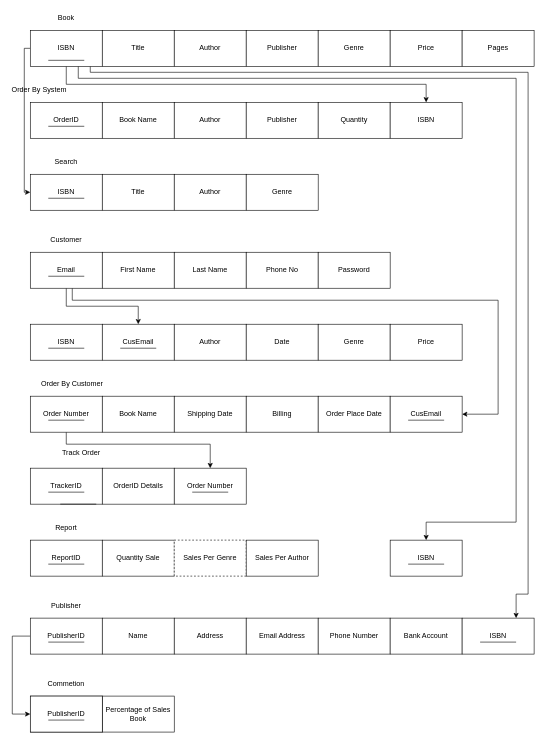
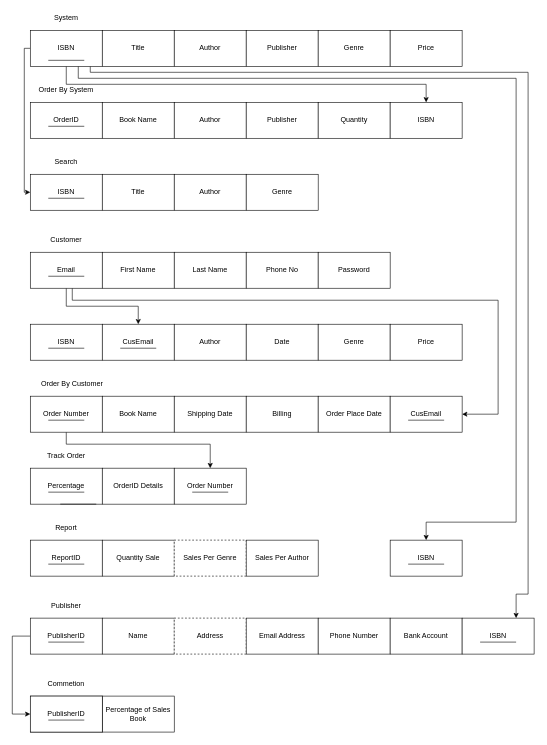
  <mxCell id="0" />
  <mxCell id="1" parent="0" />
  <mxCell id="2" style="edgeStyle=orthogonalEdgeStyle;rounded=0;orthogonalLoop=1;jettySize=auto;html=1;" edge="1" parent="1" source="6" target="19"><mxGeometry relative="1" as="geometry"><Array as="points"><mxPoint x="110" y="140" /><mxPoint x="710" y="140" /></Array></mxGeometry></mxCell>
  <mxCell id="3" style="edgeStyle=orthogonalEdgeStyle;rounded=0;orthogonalLoop=1;jettySize=auto;html=1;entryX=0;entryY=0.5;entryDx=0;entryDy=0;" edge="1" parent="1" source="6" target="21"><mxGeometry relative="1" as="geometry"><Array as="points"><mxPoint x="40" y="80" /><mxPoint x="40" y="320" /></Array></mxGeometry></mxCell>
  <mxCell id="4" style="edgeStyle=orthogonalEdgeStyle;rounded=0;orthogonalLoop=1;jettySize=auto;html=1;entryX=0.5;entryY=0;entryDx=0;entryDy=0;" edge="1" parent="1" source="6" target="56"><mxGeometry relative="1" as="geometry"><Array as="points"><mxPoint x="130" y="130" /><mxPoint x="860" y="130" /><mxPoint x="860" y="870" /><mxPoint x="710" y="870" /></Array></mxGeometry></mxCell>
  <mxCell id="5" style="edgeStyle=orthogonalEdgeStyle;rounded=0;orthogonalLoop=1;jettySize=auto;html=1;entryX=0.75;entryY=0;entryDx=0;entryDy=0;" edge="1" parent="1" source="6" target="67"><mxGeometry relative="1" as="geometry"><Array as="points"><mxPoint x="150" y="120" /><mxPoint x="880" y="120" /><mxPoint x="880" y="990" /><mxPoint x="860" y="990" /></Array></mxGeometry></mxCell>
  <mxCell id="6" value="ISBN" style="rounded=0;whiteSpace=wrap;html=1;" vertex="1" parent="1"><mxGeometry x="50" y="50" width="120" height="60" as="geometry" /></mxCell>
  <mxCell id="7" value="Title" style="rounded=0;whiteSpace=wrap;html=1;" vertex="1" parent="1"><mxGeometry x="170" y="50" width="120" height="60" as="geometry" /></mxCell>
  <mxCell id="8" value="Author" style="rounded=0;whiteSpace=wrap;html=1;" vertex="1" parent="1"><mxGeometry x="290" y="50" width="120" height="60" as="geometry" /></mxCell>
  <mxCell id="9" value="Publisher" style="rounded=0;whiteSpace=wrap;html=1;" vertex="1" parent="1"><mxGeometry x="410" y="50" width="120" height="60" as="geometry" /></mxCell>
  <mxCell id="10" value="Genre" style="rounded=0;whiteSpace=wrap;html=1;" vertex="1" parent="1"><mxGeometry x="530" y="50" width="120" height="60" as="geometry" /></mxCell>
  <mxCell id="11" value="Price" style="rounded=0;whiteSpace=wrap;html=1;" vertex="1" parent="1"><mxGeometry x="650" y="50" width="120" height="60" as="geometry" /></mxCell>
- <mxCell id="12" value="Pages" style="rounded=0;whiteSpace=wrap;html=1;" vertex="1" parent="1"><mxGeometry x="770" y="50" width="120" height="60" as="geometry" /></mxCell>
- <mxCell id="13" value="Book" style="text;html=1;strokeColor=none;fillColor=none;align=center;verticalAlign=middle;whiteSpace=wrap;rounded=0;" vertex="1" parent="1"><mxGeometry x="60" y="20" width="100" height="20" as="geometry" /></mxCell>
+ <mxCell id="13" value="System" style="text;html=1;strokeColor=none;fillColor=none;align=center;verticalAlign=middle;whiteSpace=wrap;rounded=0;" vertex="1" parent="1"><mxGeometry x="60" y="20" width="100" height="20" as="geometry" /></mxCell>
  <mxCell id="14" value="OrderID" style="rounded=0;whiteSpace=wrap;html=1;" vertex="1" parent="1"><mxGeometry x="50" y="170" width="120" height="60" as="geometry" /></mxCell>
  <mxCell id="15" value="Book Name" style="rounded=0;whiteSpace=wrap;html=1;" vertex="1" parent="1"><mxGeometry x="170" y="170" width="120" height="60" as="geometry" /></mxCell>
  <mxCell id="16" value="Author" style="rounded=0;whiteSpace=wrap;html=1;" vertex="1" parent="1"><mxGeometry x="290" y="170" width="120" height="60" as="geometry" /></mxCell>
  <mxCell id="17" value="Publisher" style="rounded=0;whiteSpace=wrap;html=1;" vertex="1" parent="1"><mxGeometry x="410" y="170" width="120" height="60" as="geometry" /></mxCell>
  <mxCell id="18" value="Quantity" style="rounded=0;whiteSpace=wrap;html=1;" vertex="1" parent="1"><mxGeometry x="530" y="170" width="120" height="60" as="geometry" /></mxCell>
  <mxCell id="19" value="ISBN" style="rounded=0;whiteSpace=wrap;html=1;" vertex="1" parent="1"><mxGeometry x="650" y="170" width="120" height="60" as="geometry" /></mxCell>
- <mxCell id="20" value="Order By System" style="text;html=1;strokeColor=none;fillColor=none;align=center;verticalAlign=middle;whiteSpace=wrap;rounded=0;" vertex="1" parent="1"><mxGeometry x="15" y="140" width="100" height="20" as="geometry" /></mxCell>
+ <mxCell id="20" value="Order By System" style="text;html=1;strokeColor=none;fillColor=none;align=center;verticalAlign=middle;whiteSpace=wrap;rounded=0;" vertex="1" parent="1"><mxGeometry x="60" y="140" width="100" height="20" as="geometry" /></mxCell>
  <mxCell id="21" value="ISBN" style="rounded=0;whiteSpace=wrap;html=1;" vertex="1" parent="1"><mxGeometry x="50" y="290" width="120" height="60" as="geometry" /></mxCell>
  <mxCell id="22" value="Title" style="rounded=0;whiteSpace=wrap;html=1;" vertex="1" parent="1"><mxGeometry x="170" y="290" width="120" height="60" as="geometry" /></mxCell>
  <mxCell id="23" value="Author" style="rounded=0;whiteSpace=wrap;html=1;" vertex="1" parent="1"><mxGeometry x="290" y="290" width="120" height="60" as="geometry" /></mxCell>
  <mxCell id="24" value="Genre" style="rounded=0;whiteSpace=wrap;html=1;" vertex="1" parent="1"><mxGeometry x="410" y="290" width="120" height="60" as="geometry" /></mxCell>
  <mxCell id="25" value="Search" style="text;html=1;strokeColor=none;fillColor=none;align=center;verticalAlign=middle;whiteSpace=wrap;rounded=0;" vertex="1" parent="1"><mxGeometry x="60" y="260" width="100" height="20" as="geometry" /></mxCell>
  <mxCell id="26" style="edgeStyle=orthogonalEdgeStyle;rounded=0;orthogonalLoop=1;jettySize=auto;html=1;" edge="1" parent="1" source="28" target="35"><mxGeometry relative="1" as="geometry" /></mxCell>
  <mxCell id="27" style="edgeStyle=orthogonalEdgeStyle;rounded=0;orthogonalLoop=1;jettySize=auto;html=1;entryX=1;entryY=0.5;entryDx=0;entryDy=0;" edge="1" parent="1" source="28" target="46"><mxGeometry relative="1" as="geometry"><Array as="points"><mxPoint x="120" y="500" /><mxPoint x="830" y="500" /><mxPoint x="830" y="690" /></Array></mxGeometry></mxCell>
  <mxCell id="28" value="Email" style="rounded=0;whiteSpace=wrap;html=1;" vertex="1" parent="1"><mxGeometry x="50" y="420" width="120" height="60" as="geometry" /></mxCell>
  <mxCell id="29" value="First Name" style="rounded=0;whiteSpace=wrap;html=1;" vertex="1" parent="1"><mxGeometry x="170" y="420" width="120" height="60" as="geometry" /></mxCell>
  <mxCell id="30" value="Last Name" style="rounded=0;whiteSpace=wrap;html=1;" vertex="1" parent="1"><mxGeometry x="290" y="420" width="120" height="60" as="geometry" /></mxCell>
  <mxCell id="31" value="Phone No" style="rounded=0;whiteSpace=wrap;html=1;" vertex="1" parent="1"><mxGeometry x="410" y="420" width="120" height="60" as="geometry" /></mxCell>
  <mxCell id="32" value="Password" style="rounded=0;whiteSpace=wrap;html=1;" vertex="1" parent="1"><mxGeometry x="530" y="420" width="120" height="60" as="geometry" /></mxCell>
  <mxCell id="33" value="Customer" style="text;html=1;strokeColor=none;fillColor=none;align=center;verticalAlign=middle;whiteSpace=wrap;rounded=0;" vertex="1" parent="1"><mxGeometry x="60" y="390" width="100" height="20" as="geometry" /></mxCell>
  <mxCell id="34" value="ISBN" style="rounded=0;whiteSpace=wrap;html=1;" vertex="1" parent="1"><mxGeometry x="50" y="540" width="120" height="60" as="geometry" /></mxCell>
  <mxCell id="35" value="CusEmail" style="rounded=0;whiteSpace=wrap;html=1;" vertex="1" parent="1"><mxGeometry x="170" y="540" width="120" height="60" as="geometry" /></mxCell>
  <mxCell id="36" value="Author" style="rounded=0;whiteSpace=wrap;html=1;" vertex="1" parent="1"><mxGeometry x="290" y="540" width="120" height="60" as="geometry" /></mxCell>
  <mxCell id="37" value="Date" style="rounded=0;whiteSpace=wrap;html=1;" vertex="1" parent="1"><mxGeometry x="410" y="540" width="120" height="60" as="geometry" /></mxCell>
  <mxCell id="38" value="Genre" style="rounded=0;whiteSpace=wrap;html=1;" vertex="1" parent="1"><mxGeometry x="530" y="540" width="120" height="60" as="geometry" /></mxCell>
  <mxCell id="39" value="Price" style="rounded=0;whiteSpace=wrap;html=1;" vertex="1" parent="1"><mxGeometry x="650" y="540" width="120" height="60" as="geometry" /></mxCell>
  <mxCell id="40" style="edgeStyle=orthogonalEdgeStyle;rounded=0;orthogonalLoop=1;jettySize=auto;html=1;" edge="1" parent="1" source="41" target="50"><mxGeometry relative="1" as="geometry"><Array as="points"><mxPoint x="110" y="740" /><mxPoint x="350" y="740" /></Array></mxGeometry></mxCell>
  <mxCell id="41" value="Order Number" style="rounded=0;whiteSpace=wrap;html=1;" vertex="1" parent="1"><mxGeometry x="50" y="660" width="120" height="60" as="geometry" /></mxCell>
  <mxCell id="42" value="Book Name" style="rounded=0;whiteSpace=wrap;html=1;" vertex="1" parent="1"><mxGeometry x="170" y="660" width="120" height="60" as="geometry" /></mxCell>
  <mxCell id="43" value="Shipping Date" style="rounded=0;whiteSpace=wrap;html=1;" vertex="1" parent="1"><mxGeometry x="290" y="660" width="120" height="60" as="geometry" /></mxCell>
  <mxCell id="44" value="Billing" style="rounded=0;whiteSpace=wrap;html=1;" vertex="1" parent="1"><mxGeometry x="410" y="660" width="120" height="60" as="geometry" /></mxCell>
  <mxCell id="45" value="Order Place Date" style="rounded=0;whiteSpace=wrap;html=1;" vertex="1" parent="1"><mxGeometry x="530" y="660" width="120" height="60" as="geometry" /></mxCell>
  <mxCell id="46" value="CusEmail" style="rounded=0;whiteSpace=wrap;html=1;" vertex="1" parent="1"><mxGeometry x="650" y="660" width="120" height="60" as="geometry" /></mxCell>
  <mxCell id="47" value="Order By Customer" style="text;html=1;strokeColor=none;fillColor=none;align=center;verticalAlign=middle;whiteSpace=wrap;rounded=0;" vertex="1" parent="1"><mxGeometry x="60" y="630" width="120" height="20" as="geometry" /></mxCell>
- <mxCell id="48" value="TrackerID" style="rounded=0;whiteSpace=wrap;html=1;" vertex="1" parent="1"><mxGeometry x="50" y="780" width="120" height="60" as="geometry" /></mxCell>
+ <mxCell id="48" value="Percentage" style="rounded=0;whiteSpace=wrap;html=1;" vertex="1" parent="1"><mxGeometry x="50" y="780" width="120" height="60" as="geometry" /></mxCell>
  <mxCell id="49" value="OrderID Details" style="rounded=0;whiteSpace=wrap;html=1;" vertex="1" parent="1"><mxGeometry x="170" y="780" width="120" height="60" as="geometry" /></mxCell>
  <mxCell id="50" value="Order Number" style="rounded=0;whiteSpace=wrap;html=1;" vertex="1" parent="1"><mxGeometry x="290" y="780" width="120" height="60" as="geometry" /></mxCell>
- <mxCell id="51" value="Track Order" style="text;html=1;strokeColor=none;fillColor=none;align=center;verticalAlign=middle;whiteSpace=wrap;rounded=0;" vertex="1" parent="1"><mxGeometry x="85" y="745" width="100" height="20" as="geometry" /></mxCell>
+ <mxCell id="51" value="Track Order" style="text;html=1;strokeColor=none;fillColor=none;align=center;verticalAlign=middle;whiteSpace=wrap;rounded=0;" vertex="1" parent="1"><mxGeometry x="60" y="750" width="100" height="20" as="geometry" /></mxCell>
  <mxCell id="52" value="ReportID" style="rounded=0;whiteSpace=wrap;html=1;" vertex="1" parent="1"><mxGeometry x="50" y="900" width="120" height="60" as="geometry" /></mxCell>
  <mxCell id="53" value="Quantity Sale" style="rounded=0;whiteSpace=wrap;html=1;" vertex="1" parent="1"><mxGeometry x="170" y="900" width="120" height="60" as="geometry" /></mxCell>
  <mxCell id="54" value="Sales Per Genre" style="rounded=0;whiteSpace=wrap;html=1;dashed=1;" vertex="1" parent="1"><mxGeometry x="290" y="900" width="120" height="60" as="geometry" /></mxCell>
  <mxCell id="55" value="Sales Per Author" style="rounded=0;whiteSpace=wrap;html=1;" vertex="1" parent="1"><mxGeometry x="410" y="900" width="120" height="60" as="geometry" /></mxCell>
  <mxCell id="56" value="ISBN" style="rounded=0;whiteSpace=wrap;html=1;" vertex="1" parent="1"><mxGeometry x="650" y="900" width="120" height="60" as="geometry" /></mxCell>
  <mxCell id="57" value="Report" style="text;html=1;strokeColor=none;fillColor=none;align=center;verticalAlign=middle;whiteSpace=wrap;rounded=0;" vertex="1" parent="1"><mxGeometry x="60" y="870" width="100" height="20" as="geometry" /></mxCell>
  <mxCell id="58" value="" style="endArrow=none;html=1;" edge="1" parent="1"><mxGeometry width="50" height="50" relative="1" as="geometry"><mxPoint x="80" y="100" as="sourcePoint" /><mxPoint x="140" y="100" as="targetPoint" /></mxGeometry></mxCell>
  <mxCell id="59" value="" style="endArrow=none;html=1;" edge="1" parent="1"><mxGeometry width="50" height="50" relative="1" as="geometry"><mxPoint x="80" y="210" as="sourcePoint" /><mxPoint x="140" y="210" as="targetPoint" /></mxGeometry></mxCell>
  <mxCell id="60" style="edgeStyle=orthogonalEdgeStyle;rounded=0;orthogonalLoop=1;jettySize=auto;html=1;" edge="1" parent="1" source="61" target="72"><mxGeometry relative="1" as="geometry"><Array as="points"><mxPoint x="20" y="1060" /><mxPoint x="20" y="1190" /></Array></mxGeometry></mxCell>
  <mxCell id="61" value="PublisherID" style="rounded=0;whiteSpace=wrap;html=1;" vertex="1" parent="1"><mxGeometry x="50" y="1030" width="120" height="60" as="geometry" /></mxCell>
  <mxCell id="62" value="Name" style="rounded=0;whiteSpace=wrap;html=1;" vertex="1" parent="1"><mxGeometry x="170" y="1030" width="120" height="60" as="geometry" /></mxCell>
- <mxCell id="63" value="Address" style="rounded=0;whiteSpace=wrap;html=1;" vertex="1" parent="1"><mxGeometry x="290" y="1030" width="120" height="60" as="geometry" /></mxCell>
+ <mxCell id="63" value="Address" style="rounded=0;whiteSpace=wrap;html=1;dashed=1;" vertex="1" parent="1"><mxGeometry x="290" y="1030" width="120" height="60" as="geometry" /></mxCell>
  <mxCell id="64" value="Email Address" style="rounded=0;whiteSpace=wrap;html=1;" vertex="1" parent="1"><mxGeometry x="410" y="1030" width="120" height="60" as="geometry" /></mxCell>
  <mxCell id="65" value="Phone Number" style="rounded=0;whiteSpace=wrap;html=1;" vertex="1" parent="1"><mxGeometry x="530" y="1030" width="120" height="60" as="geometry" /></mxCell>
  <mxCell id="66" value="Bank Account" style="rounded=0;whiteSpace=wrap;html=1;" vertex="1" parent="1"><mxGeometry x="650" y="1030" width="120" height="60" as="geometry" /></mxCell>
  <mxCell id="67" value="ISBN" style="rounded=0;whiteSpace=wrap;html=1;" vertex="1" parent="1"><mxGeometry x="770" y="1030" width="120" height="60" as="geometry" /></mxCell>
  <mxCell id="68" value="Publisher" style="text;html=1;strokeColor=none;fillColor=none;align=center;verticalAlign=middle;whiteSpace=wrap;rounded=0;" vertex="1" parent="1"><mxGeometry x="60" y="1000" width="100" height="20" as="geometry" /></mxCell>
  <mxCell id="69" value="ISBN" style="rounded=0;whiteSpace=wrap;html=1;" vertex="1" parent="1"><mxGeometry x="50" y="1160" width="120" height="60" as="geometry" /></mxCell>
  <mxCell id="70" value="Percentage of Sales Book" style="rounded=0;whiteSpace=wrap;html=1;" vertex="1" parent="1"><mxGeometry x="170" y="1160" width="120" height="60" as="geometry" /></mxCell>
  <mxCell id="71" value="Commetion" style="text;html=1;strokeColor=none;fillColor=none;align=center;verticalAlign=middle;whiteSpace=wrap;rounded=0;" vertex="1" parent="1"><mxGeometry x="60" y="1130" width="100" height="20" as="geometry" /></mxCell>
  <mxCell id="72" value="PublisherID" style="rounded=0;whiteSpace=wrap;html=1;" vertex="1" parent="1"><mxGeometry x="50" y="1160" width="120" height="60" as="geometry" /></mxCell>
  <mxCell id="73" value="" style="endArrow=none;html=1;" edge="1" parent="1"><mxGeometry width="50" height="50" relative="1" as="geometry"><mxPoint x="80" y="330" as="sourcePoint" /><mxPoint x="140" y="330" as="targetPoint" /></mxGeometry></mxCell>
  <mxCell id="74" value="" style="endArrow=none;html=1;" edge="1" parent="1"><mxGeometry width="50" height="50" relative="1" as="geometry"><mxPoint x="80" y="460" as="sourcePoint" /><mxPoint x="140" y="460" as="targetPoint" /></mxGeometry></mxCell>
  <mxCell id="75" value="" style="endArrow=none;html=1;" edge="1" parent="1"><mxGeometry width="50" height="50" relative="1" as="geometry"><mxPoint x="80" y="580" as="sourcePoint" /><mxPoint x="140" y="580" as="targetPoint" /></mxGeometry></mxCell>
  <mxCell id="76" value="" style="endArrow=none;html=1;" edge="1" parent="1"><mxGeometry width="50" height="50" relative="1" as="geometry"><mxPoint x="200" y="580" as="sourcePoint" /><mxPoint x="260" y="580" as="targetPoint" /></mxGeometry></mxCell>
  <mxCell id="77" value="" style="endArrow=none;html=1;" edge="1" parent="1"><mxGeometry width="50" height="50" relative="1" as="geometry"><mxPoint x="80" y="700" as="sourcePoint" /><mxPoint x="140" y="700" as="targetPoint" /></mxGeometry></mxCell>
  <mxCell id="78" value="" style="endArrow=none;html=1;" edge="1" parent="1"><mxGeometry width="50" height="50" relative="1" as="geometry"><mxPoint x="680" y="700" as="sourcePoint" /><mxPoint x="740" y="700" as="targetPoint" /></mxGeometry></mxCell>
  <mxCell id="79" value="" style="endArrow=none;html=1;" edge="1" parent="1"><mxGeometry width="50" height="50" relative="1" as="geometry"><mxPoint x="80" y="820" as="sourcePoint" /><mxPoint x="140" y="820" as="targetPoint" /></mxGeometry></mxCell>
  <mxCell id="80" value="" style="endArrow=none;html=1;" edge="1" parent="1"><mxGeometry width="50" height="50" relative="1" as="geometry"><mxPoint x="320" y="820" as="sourcePoint" /><mxPoint x="380" y="820" as="targetPoint" /></mxGeometry></mxCell>
  <mxCell id="81" value="" style="endArrow=none;html=1;" edge="1" parent="1"><mxGeometry width="50" height="50" relative="1" as="geometry"><mxPoint x="100" y="840" as="sourcePoint" /><mxPoint x="160" y="840" as="targetPoint" /></mxGeometry></mxCell>
  <mxCell id="82" value="" style="endArrow=none;html=1;" edge="1" parent="1"><mxGeometry width="50" height="50" relative="1" as="geometry"><mxPoint x="80" y="940" as="sourcePoint" /><mxPoint x="140" y="940" as="targetPoint" /></mxGeometry></mxCell>
  <mxCell id="83" value="" style="endArrow=none;html=1;" edge="1" parent="1"><mxGeometry width="50" height="50" relative="1" as="geometry"><mxPoint x="680" y="940" as="sourcePoint" /><mxPoint x="740" y="940" as="targetPoint" /></mxGeometry></mxCell>
  <mxCell id="84" value="" style="endArrow=none;html=1;" edge="1" parent="1"><mxGeometry width="50" height="50" relative="1" as="geometry"><mxPoint x="80" y="1070" as="sourcePoint" /><mxPoint x="140" y="1070" as="targetPoint" /></mxGeometry></mxCell>
  <mxCell id="85" value="" style="endArrow=none;html=1;" edge="1" parent="1"><mxGeometry width="50" height="50" relative="1" as="geometry"><mxPoint x="800" y="1070" as="sourcePoint" /><mxPoint x="860" y="1070" as="targetPoint" /></mxGeometry></mxCell>
  <mxCell id="86" value="" style="endArrow=none;html=1;" edge="1" parent="1"><mxGeometry width="50" height="50" relative="1" as="geometry"><mxPoint x="80" y="1200" as="sourcePoint" /><mxPoint x="140" y="1200" as="targetPoint" /></mxGeometry></mxCell>
